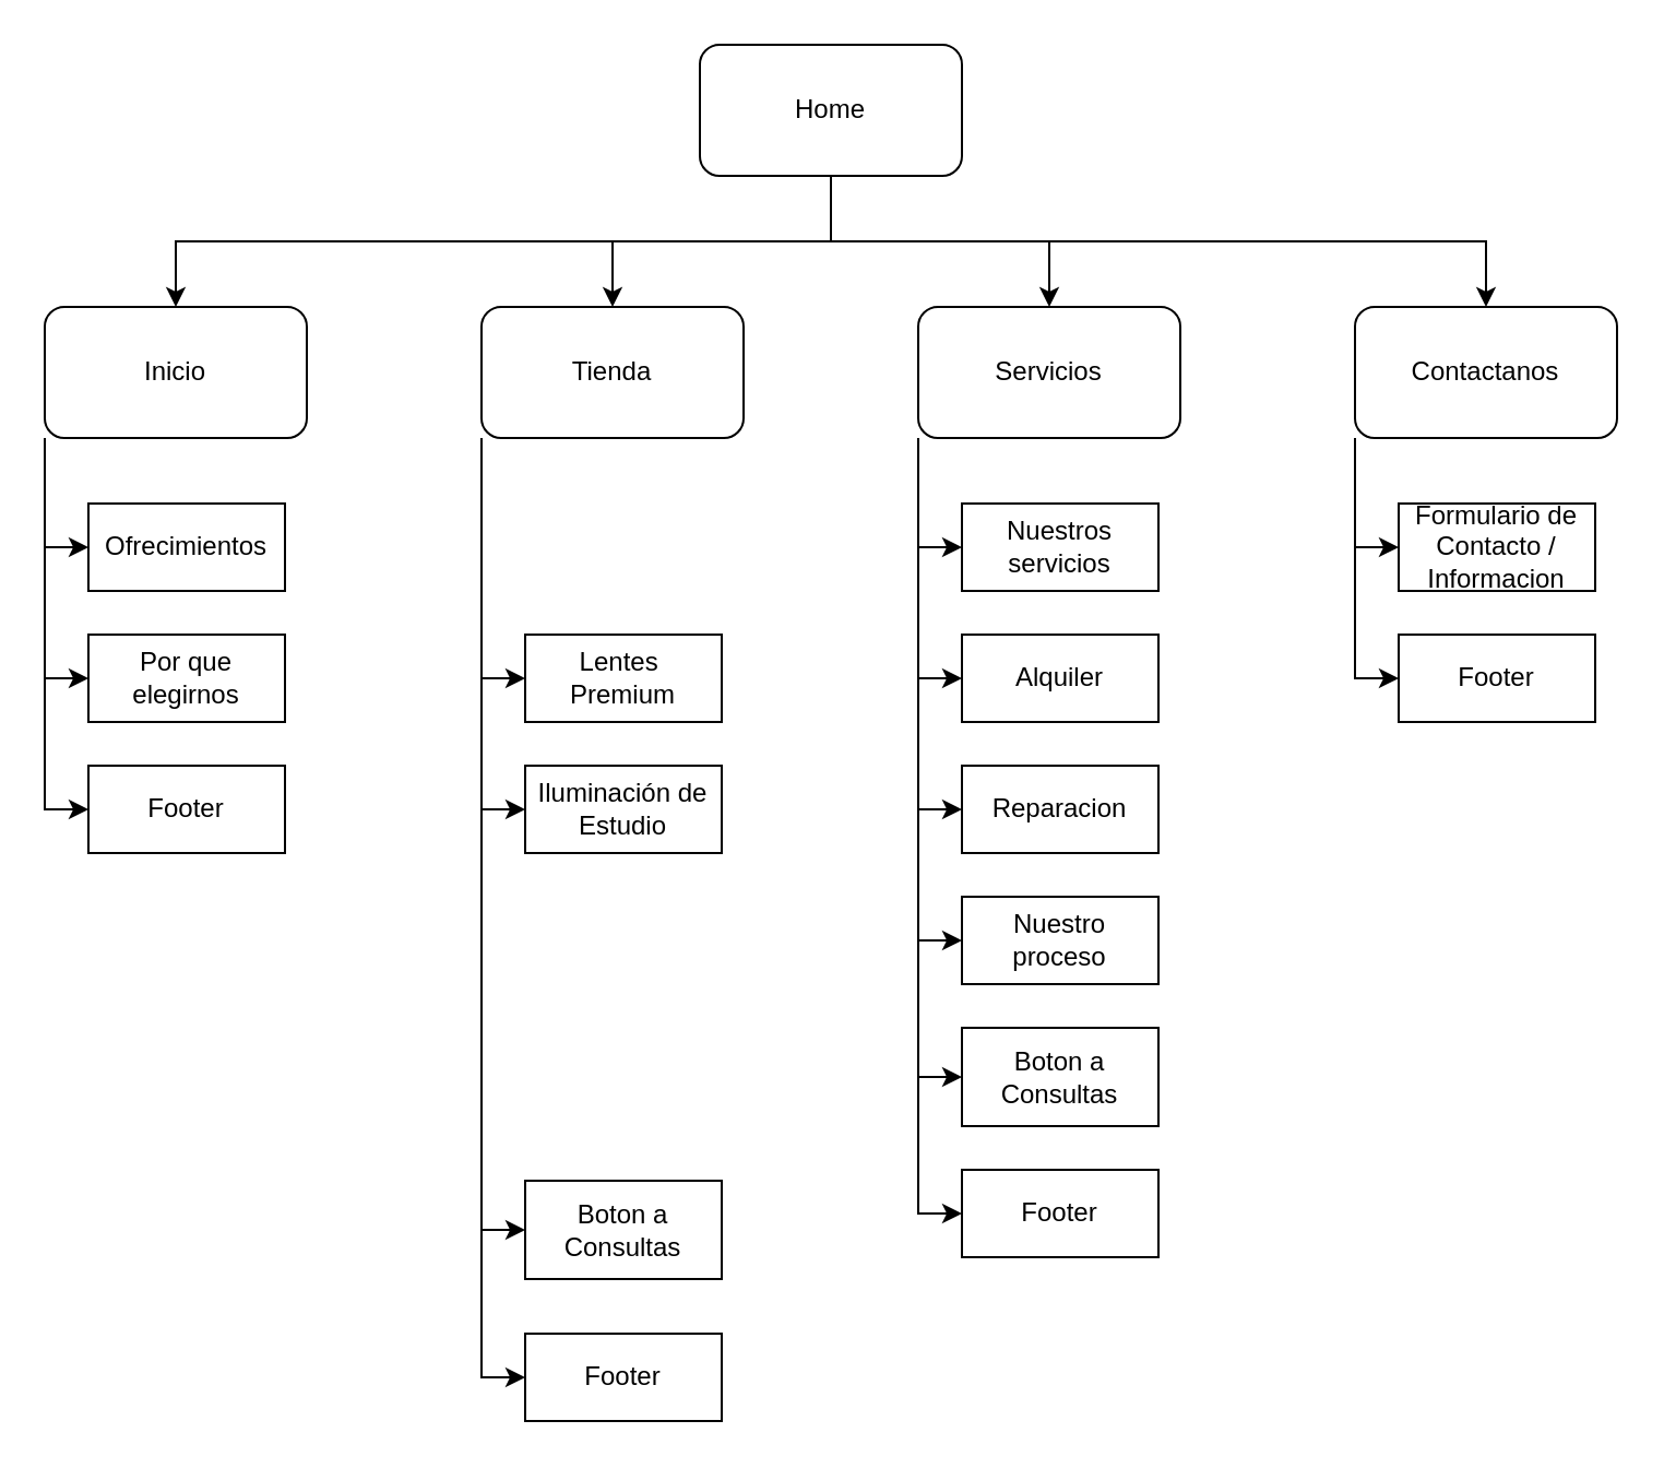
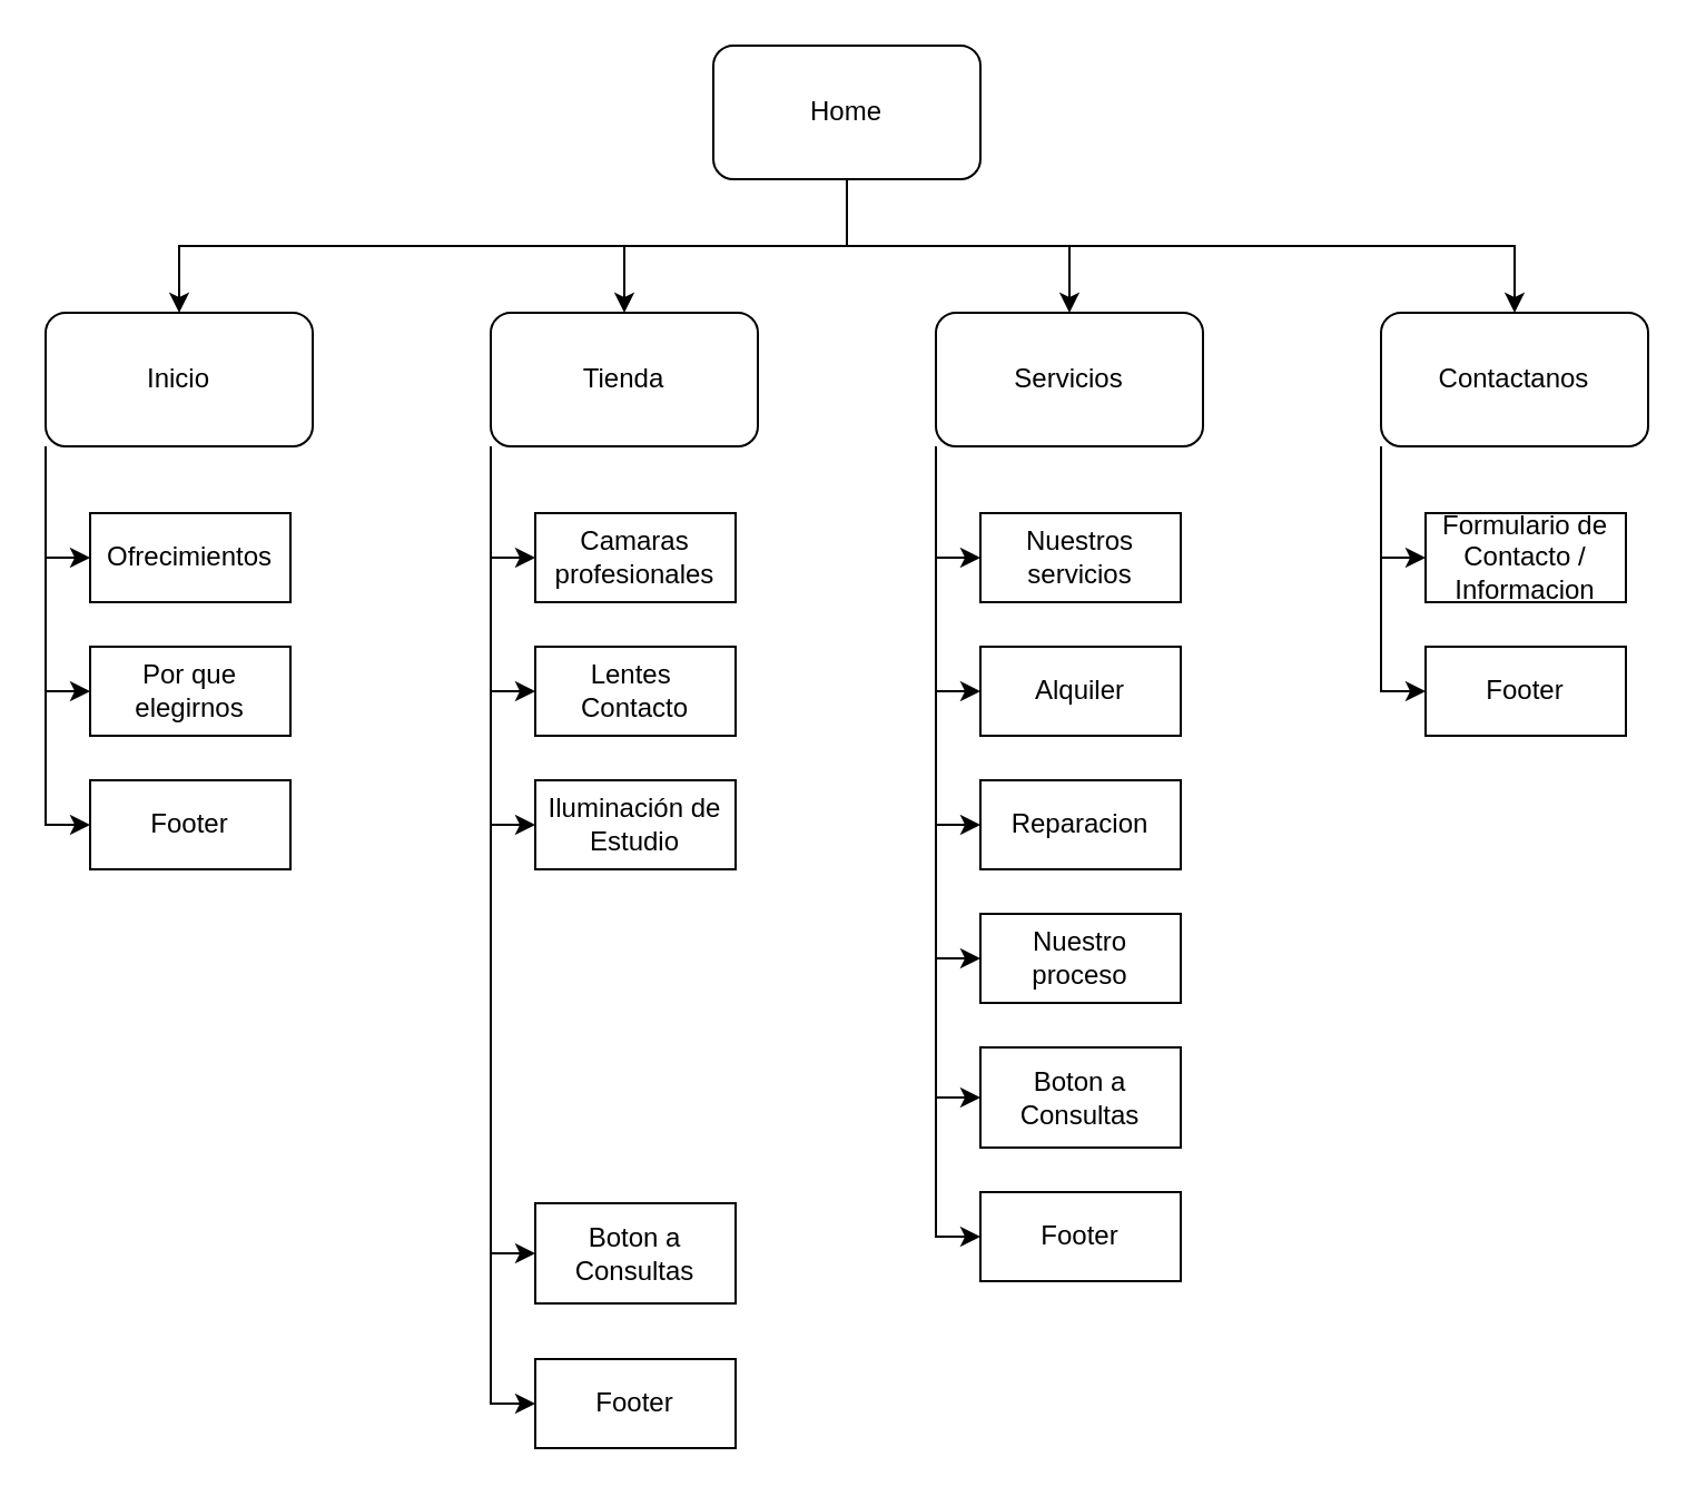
  <mxCell id="0" />
  <mxCell id="1" parent="0" />
  <mxCell id="2" style="edgeStyle=orthogonalEdgeStyle;rounded=0;orthogonalLoop=1;jettySize=auto;html=1;exitX=0.5;exitY=1;exitDx=0;exitDy=0;entryX=0.5;entryY=0;entryDx=0;entryDy=0;" edge="1" parent="1" source="6" target="10"><mxGeometry relative="1" as="geometry" /></mxCell>
  <mxCell id="3" style="edgeStyle=orthogonalEdgeStyle;rounded=0;orthogonalLoop=1;jettySize=auto;html=1;exitX=0.5;exitY=1;exitDx=0;exitDy=0;entryX=0.5;entryY=0;entryDx=0;entryDy=0;" edge="1" parent="1" source="6" target="16"><mxGeometry relative="1" as="geometry" /></mxCell>
  <mxCell id="4" style="edgeStyle=orthogonalEdgeStyle;rounded=0;orthogonalLoop=1;jettySize=auto;html=1;exitX=0.5;exitY=1;exitDx=0;exitDy=0;entryX=0.5;entryY=0;entryDx=0;entryDy=0;" edge="1" parent="1" source="6" target="23"><mxGeometry relative="1" as="geometry" /></mxCell>
  <mxCell id="5" style="edgeStyle=orthogonalEdgeStyle;rounded=0;orthogonalLoop=1;jettySize=auto;html=1;exitX=0.5;exitY=1;exitDx=0;exitDy=0;" edge="1" parent="1" source="6" target="26"><mxGeometry relative="1" as="geometry" /></mxCell>
  <mxCell id="6" value="Home" style="rounded=1;whiteSpace=wrap;html=1;" vertex="1" parent="1"><mxGeometry x="320" y="20" width="120" height="60" as="geometry" /></mxCell>
  <mxCell id="7" style="edgeStyle=orthogonalEdgeStyle;rounded=0;orthogonalLoop=1;jettySize=auto;html=1;exitX=0;exitY=1;exitDx=0;exitDy=0;entryX=0;entryY=0.5;entryDx=0;entryDy=0;" edge="1" parent="1" source="10" target="27"><mxGeometry relative="1" as="geometry" /></mxCell>
  <mxCell id="8" style="edgeStyle=orthogonalEdgeStyle;rounded=0;orthogonalLoop=1;jettySize=auto;html=1;exitX=0;exitY=1;exitDx=0;exitDy=0;entryX=0;entryY=0.5;entryDx=0;entryDy=0;" edge="1" parent="1" source="10" target="28"><mxGeometry relative="1" as="geometry" /></mxCell>
  <mxCell id="9" style="edgeStyle=orthogonalEdgeStyle;rounded=0;orthogonalLoop=1;jettySize=auto;html=1;exitX=0;exitY=1;exitDx=0;exitDy=0;entryX=0;entryY=0.5;entryDx=0;entryDy=0;" edge="1" parent="1" source="10" target="29"><mxGeometry relative="1" as="geometry" /></mxCell>
  <mxCell id="10" value="Inicio" style="rounded=1;whiteSpace=wrap;html=1;" vertex="1" parent="1"><mxGeometry x="20" y="140" width="120" height="60" as="geometry" /></mxCell>
+ <mxCell id="11" style="edgeStyle=orthogonalEdgeStyle;rounded=0;orthogonalLoop=1;jettySize=auto;html=1;exitX=0;exitY=1;exitDx=0;exitDy=0;entryX=0;entryY=0.5;entryDx=0;entryDy=0;" edge="1" parent="1" source="16" target="30"><mxGeometry relative="1" as="geometry" /></mxCell>
  <mxCell id="12" style="edgeStyle=orthogonalEdgeStyle;rounded=0;orthogonalLoop=1;jettySize=auto;html=1;exitX=0;exitY=1;exitDx=0;exitDy=0;entryX=0;entryY=0.5;entryDx=0;entryDy=0;" edge="1" parent="1" source="16" target="31"><mxGeometry relative="1" as="geometry" /></mxCell>
  <mxCell id="13" style="edgeStyle=orthogonalEdgeStyle;rounded=0;orthogonalLoop=1;jettySize=auto;html=1;exitX=0;exitY=1;exitDx=0;exitDy=0;entryX=0;entryY=0.5;entryDx=0;entryDy=0;" edge="1" parent="1" source="16" target="32"><mxGeometry relative="1" as="geometry" /></mxCell>
  <mxCell id="14" style="edgeStyle=orthogonalEdgeStyle;rounded=0;orthogonalLoop=1;jettySize=auto;html=1;exitX=0;exitY=1;exitDx=0;exitDy=0;entryX=0;entryY=0.5;entryDx=0;entryDy=0;" edge="1" parent="1" source="16" target="33"><mxGeometry relative="1" as="geometry" /></mxCell>
  <mxCell id="15" style="edgeStyle=orthogonalEdgeStyle;rounded=0;orthogonalLoop=1;jettySize=auto;html=1;exitX=0;exitY=1;exitDx=0;exitDy=0;entryX=0;entryY=0.5;entryDx=0;entryDy=0;" edge="1" parent="1" source="16" target="39"><mxGeometry relative="1" as="geometry" /></mxCell>
  <mxCell id="16" value="Tienda" style="whiteSpace=wrap;html=1;rounded=1;" vertex="1" parent="1"><mxGeometry x="220" y="140" width="120" height="60" as="geometry" /></mxCell>
  <mxCell id="17" style="edgeStyle=orthogonalEdgeStyle;rounded=0;orthogonalLoop=1;jettySize=auto;html=1;exitX=0;exitY=1;exitDx=0;exitDy=0;entryX=0;entryY=0.5;entryDx=0;entryDy=0;" edge="1" parent="1" source="23" target="34"><mxGeometry relative="1" as="geometry" /></mxCell>
  <mxCell id="18" style="edgeStyle=orthogonalEdgeStyle;rounded=0;orthogonalLoop=1;jettySize=auto;html=1;exitX=0;exitY=1;exitDx=0;exitDy=0;entryX=0;entryY=0.5;entryDx=0;entryDy=0;" edge="1" parent="1" source="23" target="35"><mxGeometry relative="1" as="geometry" /></mxCell>
  <mxCell id="19" style="edgeStyle=orthogonalEdgeStyle;rounded=0;orthogonalLoop=1;jettySize=auto;html=1;exitX=0;exitY=1;exitDx=0;exitDy=0;entryX=0;entryY=0.5;entryDx=0;entryDy=0;" edge="1" parent="1" source="23" target="36"><mxGeometry relative="1" as="geometry" /></mxCell>
  <mxCell id="20" style="edgeStyle=orthogonalEdgeStyle;rounded=0;orthogonalLoop=1;jettySize=auto;html=1;exitX=0;exitY=1;exitDx=0;exitDy=0;entryX=0;entryY=0.5;entryDx=0;entryDy=0;" edge="1" parent="1" source="23" target="37"><mxGeometry relative="1" as="geometry" /></mxCell>
  <mxCell id="21" style="edgeStyle=orthogonalEdgeStyle;rounded=0;orthogonalLoop=1;jettySize=auto;html=1;exitX=0;exitY=1;exitDx=0;exitDy=0;entryX=0;entryY=0.5;entryDx=0;entryDy=0;" edge="1" parent="1" source="23" target="38"><mxGeometry relative="1" as="geometry" /></mxCell>
  <mxCell id="22" style="edgeStyle=orthogonalEdgeStyle;rounded=0;orthogonalLoop=1;jettySize=auto;html=1;exitX=0;exitY=1;exitDx=0;exitDy=0;entryX=0;entryY=0.5;entryDx=0;entryDy=0;" edge="1" parent="1" source="23" target="40"><mxGeometry relative="1" as="geometry" /></mxCell>
  <mxCell id="23" value="Servicios" style="whiteSpace=wrap;html=1;rounded=1;" vertex="1" parent="1"><mxGeometry x="420" y="140" width="120" height="60" as="geometry" /></mxCell>
  <mxCell id="24" style="edgeStyle=orthogonalEdgeStyle;rounded=0;orthogonalLoop=1;jettySize=auto;html=1;exitX=0;exitY=1;exitDx=0;exitDy=0;entryX=0;entryY=0.5;entryDx=0;entryDy=0;" edge="1" parent="1" source="26" target="41"><mxGeometry relative="1" as="geometry" /></mxCell>
  <mxCell id="25" style="edgeStyle=orthogonalEdgeStyle;rounded=0;orthogonalLoop=1;jettySize=auto;html=1;exitX=0;exitY=1;exitDx=0;exitDy=0;entryX=0;entryY=0.5;entryDx=0;entryDy=0;" edge="1" parent="1" source="26" target="42"><mxGeometry relative="1" as="geometry" /></mxCell>
  <mxCell id="26" value="Contactanos" style="whiteSpace=wrap;html=1;rounded=1;" vertex="1" parent="1"><mxGeometry x="620" y="140" width="120" height="60" as="geometry" /></mxCell>
  <mxCell id="27" value="Ofrecimientos" style="rounded=0;whiteSpace=wrap;html=1;" vertex="1" parent="1"><mxGeometry x="40" y="230" width="90" height="40" as="geometry" /></mxCell>
  <mxCell id="28" value="Por que elegirnos" style="rounded=0;whiteSpace=wrap;html=1;" vertex="1" parent="1"><mxGeometry x="40" y="290" width="90" height="40" as="geometry" /></mxCell>
  <mxCell id="29" value="Footer" style="rounded=0;whiteSpace=wrap;html=1;" vertex="1" parent="1"><mxGeometry x="40" y="350" width="90" height="40" as="geometry" /></mxCell>
- <mxCell id="31" value="Lentes&amp;nbsp;&lt;div&gt;Premium&lt;/div&gt;" style="rounded=0;whiteSpace=wrap;html=1;" vertex="1" parent="1"><mxGeometry x="240" y="290" width="90" height="40" as="geometry" /></mxCell>
+ <mxCell id="30" value="Camaras profesionales" style="rounded=0;whiteSpace=wrap;html=1;" vertex="1" parent="1"><mxGeometry x="240" y="230" width="90" height="40" as="geometry" /></mxCell>
+ <mxCell id="31" value="Lentes&amp;nbsp;&lt;div&gt;Contacto&lt;/div&gt;" style="rounded=0;whiteSpace=wrap;html=1;" vertex="1" parent="1"><mxGeometry x="240" y="290" width="90" height="40" as="geometry" /></mxCell>
  <mxCell id="32" value="Iluminación de Estudio" style="rounded=0;whiteSpace=wrap;html=1;" vertex="1" parent="1"><mxGeometry x="240" y="350" width="90" height="40" as="geometry" /></mxCell>
  <mxCell id="33" value="Boton a Consultas" style="rounded=0;whiteSpace=wrap;html=1;" vertex="1" parent="1"><mxGeometry x="240" y="540" width="90" height="45" as="geometry" /></mxCell>
  <mxCell id="34" value="Nuestros servicios" style="rounded=0;whiteSpace=wrap;html=1;" vertex="1" parent="1"><mxGeometry x="440" y="230" width="90" height="40" as="geometry" /></mxCell>
  <mxCell id="35" value="Alquiler" style="rounded=0;whiteSpace=wrap;html=1;" vertex="1" parent="1"><mxGeometry x="440" y="290" width="90" height="40" as="geometry" /></mxCell>
  <mxCell id="36" value="Reparacion" style="rounded=0;whiteSpace=wrap;html=1;" vertex="1" parent="1"><mxGeometry x="440" y="350" width="90" height="40" as="geometry" /></mxCell>
  <mxCell id="37" value="Nuestro proceso" style="rounded=0;whiteSpace=wrap;html=1;" vertex="1" parent="1"><mxGeometry x="440" y="410" width="90" height="40" as="geometry" /></mxCell>
  <mxCell id="38" value="Boton a Consultas" style="rounded=0;whiteSpace=wrap;html=1;" vertex="1" parent="1"><mxGeometry x="440" y="470" width="90" height="45" as="geometry" /></mxCell>
  <mxCell id="39" value="Footer" style="rounded=0;whiteSpace=wrap;html=1;" vertex="1" parent="1"><mxGeometry x="240" y="610" width="90" height="40" as="geometry" /></mxCell>
  <mxCell id="40" value="Footer" style="rounded=0;whiteSpace=wrap;html=1;" vertex="1" parent="1"><mxGeometry x="440" y="535" width="90" height="40" as="geometry" /></mxCell>
  <mxCell id="41" value="Formulario de Contacto / Informacion" style="rounded=0;whiteSpace=wrap;html=1;" vertex="1" parent="1"><mxGeometry x="640" y="230" width="90" height="40" as="geometry" /></mxCell>
  <mxCell id="42" value="Footer" style="rounded=0;whiteSpace=wrap;html=1;" vertex="1" parent="1"><mxGeometry x="640" y="290" width="90" height="40" as="geometry" /></mxCell>
